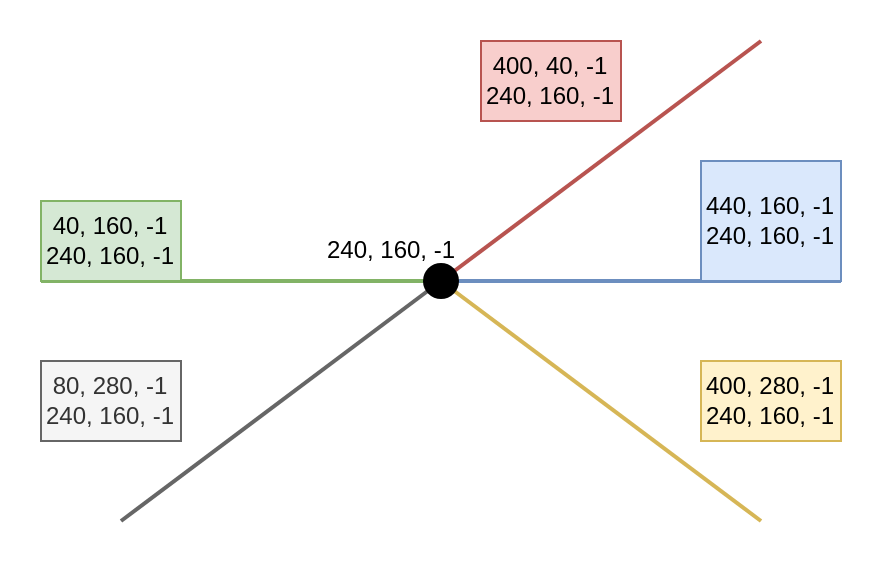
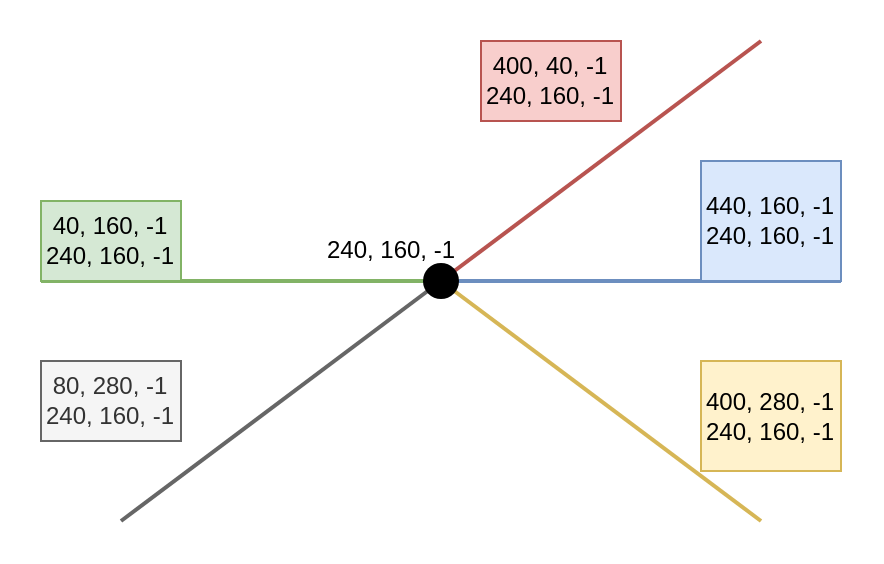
  <mxCell id="0" />
  <mxCell id="1" parent="0" />
  <mxCell id="2" value="" style="endArrow=none;html=1;rounded=0;strokeWidth=2;fillColor=#f5f5f5;strokeColor=#666666;" edge="1" parent="1"><mxGeometry width="50" height="50" relative="1" as="geometry"><mxPoint x="60" y="260" as="sourcePoint" /><mxPoint x="220" y="140" as="targetPoint" /></mxGeometry></mxCell>
  <mxCell id="3" value="" style="endArrow=none;html=1;rounded=0;strokeWidth=2;fillColor=#f8cecc;strokeColor=#b85450;" parent="1" edge="1"><mxGeometry width="50" height="50" relative="1" as="geometry"><mxPoint x="220" y="140" as="sourcePoint" /><mxPoint x="380" y="20" as="targetPoint" /></mxGeometry></mxCell>
  <mxCell id="4" value="" style="endArrow=none;html=1;rounded=0;strokeWidth=2;fillColor=#d5e8d4;strokeColor=#82b366;" parent="1" edge="1"><mxGeometry width="50" height="50" relative="1" as="geometry"><mxPoint x="20" y="140" as="sourcePoint" /><mxPoint x="220" y="140" as="targetPoint" /></mxGeometry></mxCell>
  <mxCell id="5" value="" style="endArrow=none;html=1;rounded=0;strokeWidth=2;fillColor=#fff2cc;strokeColor=#d6b656;" parent="1" edge="1" source="9"><mxGeometry width="50" height="50" relative="1" as="geometry"><mxPoint x="220" y="140" as="sourcePoint" /><mxPoint x="380" y="260" as="targetPoint" /></mxGeometry></mxCell>
  <mxCell id="6" value="" style="endArrow=none;html=1;rounded=0;strokeWidth=2;fillColor=#dae8fc;strokeColor=#6c8ebf;" parent="1" edge="1"><mxGeometry width="50" height="50" relative="1" as="geometry"><mxPoint x="220" y="140" as="sourcePoint" /><mxPoint x="420" y="140" as="targetPoint" /></mxGeometry></mxCell>
  <mxCell id="7" value="40, 160, -1&lt;div&gt;240, 160, -1&lt;/div&gt;" style="whiteSpace=wrap;html=1;fillColor=#d5e8d4;strokeColor=#82b366;" vertex="1" parent="1"><mxGeometry x="20" y="100" width="70" height="40" as="geometry" /></mxCell>
  <mxCell id="8" value="" style="endArrow=none;html=1;rounded=0;strokeWidth=2;fillColor=#fff2cc;strokeColor=#d6b656;" edge="1" parent="1" target="9"><mxGeometry width="50" height="50" relative="1" as="geometry"><mxPoint x="220" y="140" as="sourcePoint" /><mxPoint x="380" y="260" as="targetPoint" /></mxGeometry></mxCell>
  <mxCell id="9" value="" style="shape=waypoint;sketch=0;fillStyle=solid;size=6;pointerEvents=1;points=[];fillColor=none;resizable=0;rotatable=0;perimeter=centerPerimeter;snapToPoint=1;strokeWidth=7;" parent="1" vertex="1"><mxGeometry x="210" y="130" width="20" height="20" as="geometry" /></mxCell>
  <mxCell id="10" value="80, 280, -1&lt;div&gt;240, 160, -1&lt;/div&gt;" style="whiteSpace=wrap;html=1;fillColor=#f5f5f5;strokeColor=#666666;fontColor=#333333;" vertex="1" parent="1"><mxGeometry x="20" y="180" width="70" height="40" as="geometry" /></mxCell>
  <mxCell id="11" value="400, 40, -1&lt;div&gt;240, 160, -1&lt;/div&gt;" style="whiteSpace=wrap;html=1;fillColor=#f8cecc;strokeColor=#b85450;" vertex="1" parent="1"><mxGeometry x="240" y="20" width="70" height="40" as="geometry" /></mxCell>
  <mxCell id="12" value="440, 160, -1&lt;div&gt;240, 160, -1&lt;/div&gt;" style="whiteSpace=wrap;html=1;fillColor=#dae8fc;strokeColor=#6c8ebf;" vertex="1" parent="1"><mxGeometry x="350" y="80" width="70" height="60" as="geometry" /></mxCell>
- <mxCell id="13" value="400, 280, -1&lt;div&gt;240, 160, -1&lt;/div&gt;" style="whiteSpace=wrap;html=1;fillColor=#fff2cc;strokeColor=#d6b656;" vertex="1" parent="1"><mxGeometry x="350" y="180" width="70" height="40" as="geometry" /></mxCell>
+ <mxCell id="13" value="400, 280, -1&lt;div&gt;240, 160, -1&lt;/div&gt;" style="whiteSpace=wrap;html=1;fillColor=#fff2cc;strokeColor=#d6b656;" vertex="1" parent="1"><mxGeometry x="350" y="180" width="70" height="55" as="geometry" /></mxCell>
  <mxCell id="14" value="240, 160, -1" style="text;html=1;align=center;verticalAlign=middle;resizable=0;points=[];autosize=1;strokeColor=none;fillColor=none;" vertex="1" parent="1"><mxGeometry x="150" y="110" width="90" height="30" as="geometry" /></mxCell>
